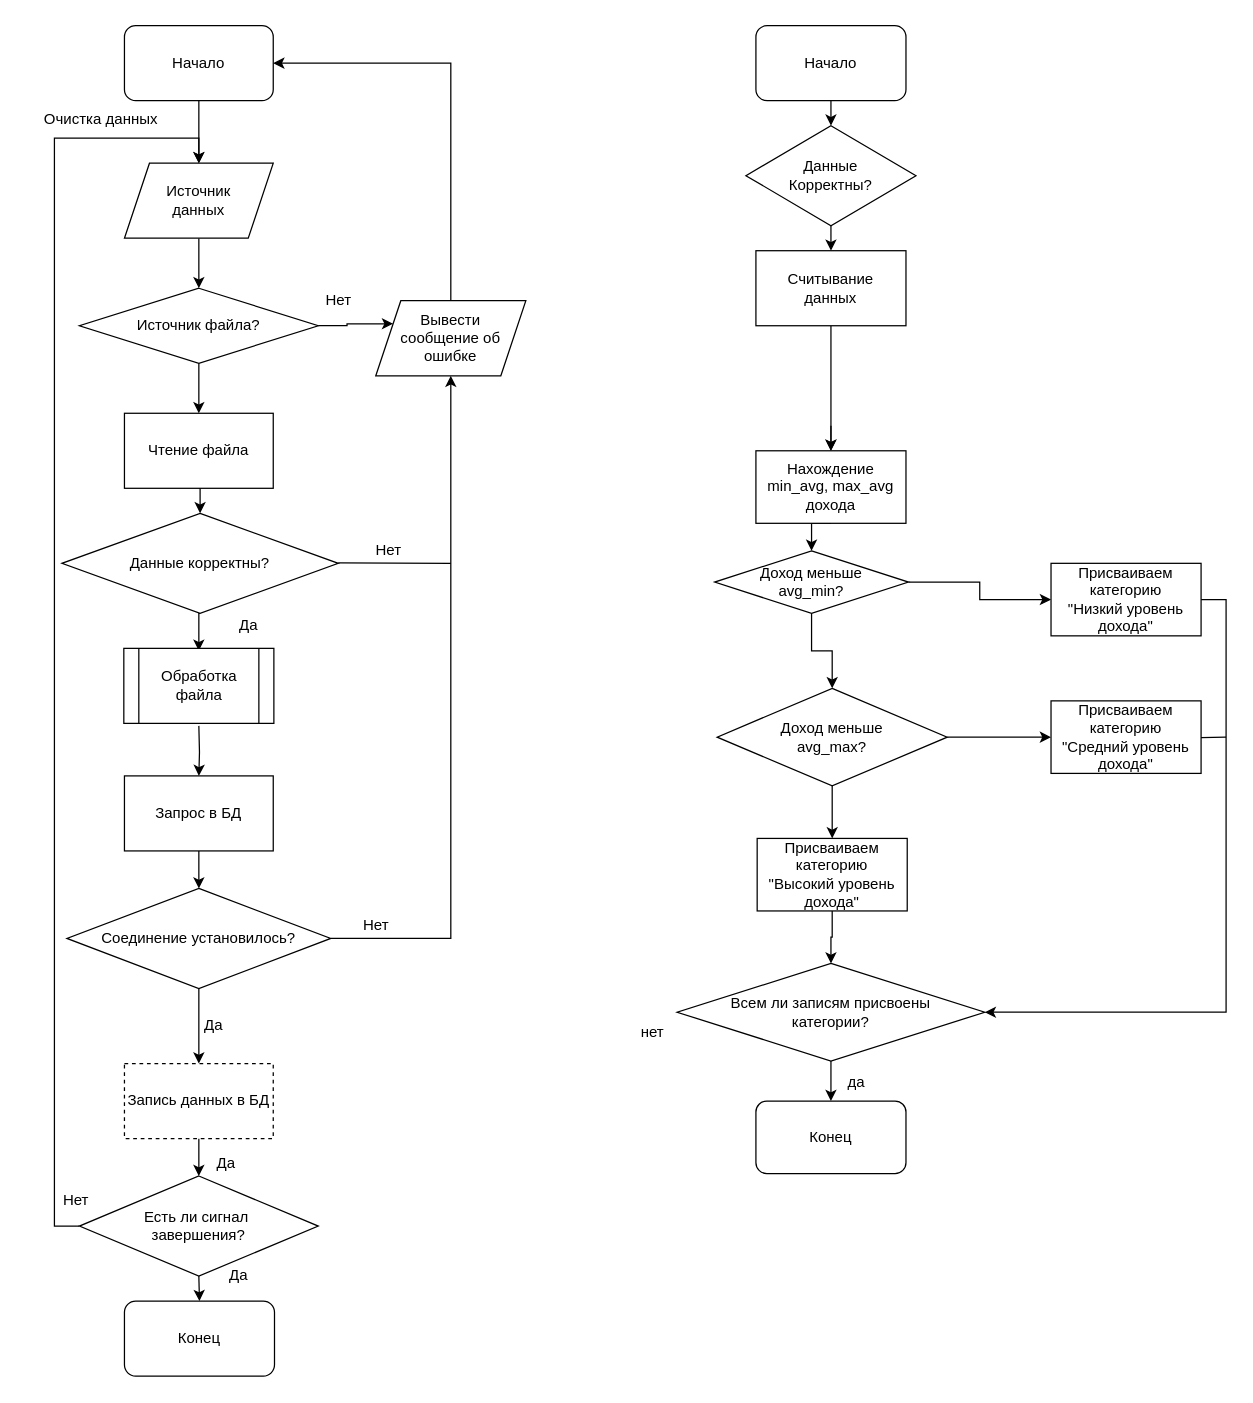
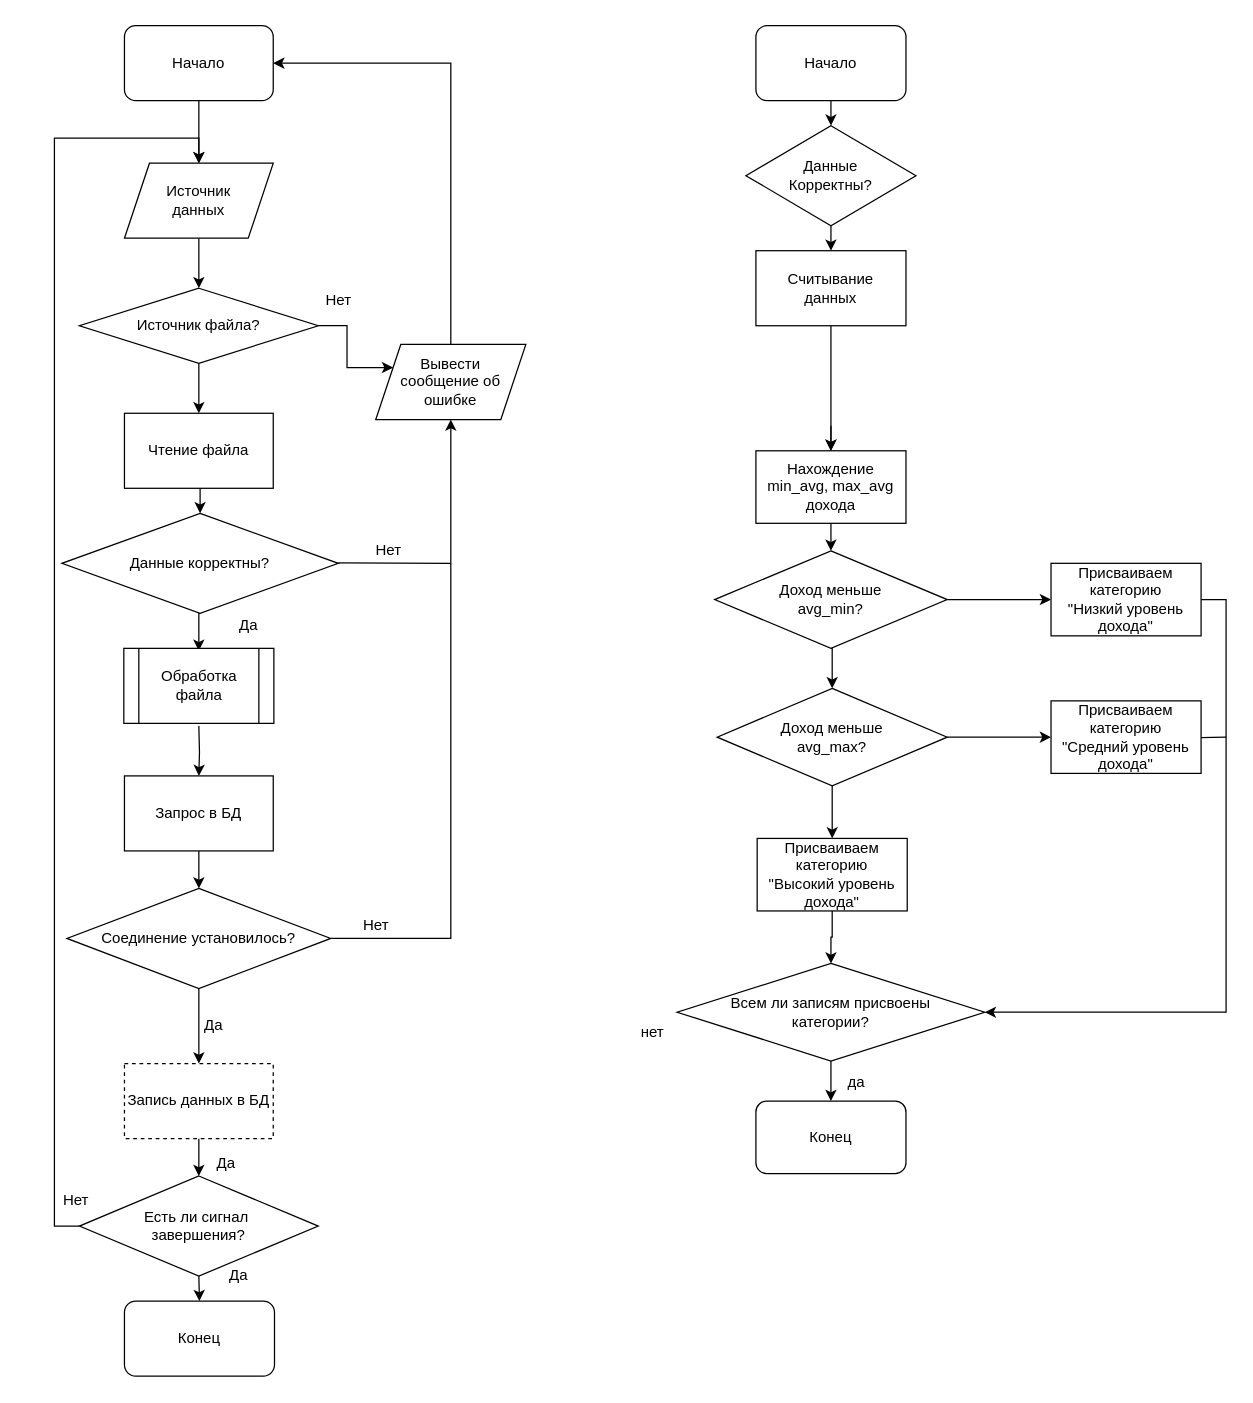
  <mxCell id="0" />
  <mxCell id="1" parent="0" />
  <mxCell id="2" style="edgeStyle=orthogonalEdgeStyle;rounded=0;orthogonalLoop=1;jettySize=auto;html=1;exitX=0.5;exitY=1;exitDx=0;exitDy=0;entryX=0.5;entryY=0;entryDx=0;entryDy=0;" parent="1" source="3" target="5" edge="1"><mxGeometry relative="1" as="geometry" /></mxCell>
  <mxCell id="3" value="Начало" style="rounded=1;whiteSpace=wrap;html=1;" parent="1" vertex="1"><mxGeometry x="604" width="120" height="60" as="geometry" y="20" /></mxCell>
  <mxCell id="4" style="edgeStyle=orthogonalEdgeStyle;rounded=0;orthogonalLoop=1;jettySize=auto;html=1;exitX=0.5;exitY=1;exitDx=0;exitDy=0;entryX=0.5;entryY=0;entryDx=0;entryDy=0;" parent="1" source="5" target="7" edge="1"><mxGeometry relative="1" as="geometry" /></mxCell>
  <mxCell id="5" value="Данные&lt;br&gt;Корректны?" style="rhombus;whiteSpace=wrap;html=1;" parent="1" vertex="1"><mxGeometry x="596" y="100" width="136" height="80" as="geometry" /></mxCell>
  <mxCell id="6" style="edgeStyle=orthogonalEdgeStyle;rounded=0;orthogonalLoop=1;jettySize=auto;html=1;exitX=0.5;exitY=1;exitDx=0;exitDy=0;entryX=0.5;entryY=0;entryDx=0;entryDy=0;" edge="1" parent="1" source="7" target="10"><mxGeometry relative="1" as="geometry" /></mxCell>
  <mxCell id="7" value="Считывание&lt;br&gt;данных" style="rounded=0;whiteSpace=wrap;html=1;" parent="1" vertex="1"><mxGeometry x="604" y="200" width="120" height="60" as="geometry" /></mxCell>
  <mxCell id="8" style="edgeStyle=orthogonalEdgeStyle;rounded=0;orthogonalLoop=1;jettySize=auto;html=1;exitX=0.5;exitY=1;exitDx=0;exitDy=0;entryX=0.5;entryY=0;entryDx=0;entryDy=0;" parent="1" target="10" edge="1"><mxGeometry relative="1" as="geometry"><mxPoint x="664" y="340" as="sourcePoint" /></mxGeometry></mxCell>
  <mxCell id="9" style="edgeStyle=orthogonalEdgeStyle;rounded=0;orthogonalLoop=1;jettySize=auto;html=1;exitX=0.5;exitY=1;exitDx=0;exitDy=0;entryX=0.5;entryY=0;entryDx=0;entryDy=0;" parent="1" source="10" target="13" edge="1"><mxGeometry relative="1" as="geometry" /></mxCell>
  <mxCell id="10" value="Нахождение&lt;br&gt;min_avg, max_avg&lt;br&gt;дохода" style="rounded=0;whiteSpace=wrap;html=1;" parent="1" vertex="1"><mxGeometry x="604" y="360" width="120" height="58" as="geometry" /></mxCell>
  <mxCell id="11" style="edgeStyle=orthogonalEdgeStyle;rounded=0;orthogonalLoop=1;jettySize=auto;html=1;exitX=1;exitY=0.5;exitDx=0;exitDy=0;entryX=0;entryY=0.5;entryDx=0;entryDy=0;" parent="1" source="13" target="23" edge="1"><mxGeometry relative="1" as="geometry" /></mxCell>
  <mxCell id="12" style="edgeStyle=orthogonalEdgeStyle;rounded=0;orthogonalLoop=1;jettySize=auto;html=1;exitX=0.5;exitY=1;exitDx=0;exitDy=0;entryX=0.5;entryY=0;entryDx=0;entryDy=0;" parent="1" source="13" target="16" edge="1"><mxGeometry relative="1" as="geometry" /></mxCell>
- <mxCell id="13" value="Доход меньше&lt;br&gt;avg_min?" style="rhombus;whiteSpace=wrap;html=1;" parent="1" vertex="1"><mxGeometry x="571" y="440" width="155" height="50" as="geometry" /></mxCell>
+ <mxCell id="13" value="Доход меньше&lt;br&gt;avg_min?" style="rhombus;whiteSpace=wrap;html=1;" parent="1" vertex="1"><mxGeometry x="571" y="440" width="186" height="78" as="geometry" /></mxCell>
  <mxCell id="14" style="edgeStyle=orthogonalEdgeStyle;rounded=0;orthogonalLoop=1;jettySize=auto;html=1;exitX=1;exitY=0.5;exitDx=0;exitDy=0;entryX=0;entryY=0.5;entryDx=0;entryDy=0;" parent="1" source="16" target="24" edge="1"><mxGeometry relative="1" as="geometry" /></mxCell>
  <mxCell id="15" style="edgeStyle=orthogonalEdgeStyle;rounded=0;orthogonalLoop=1;jettySize=auto;html=1;exitX=0.5;exitY=1;exitDx=0;exitDy=0;entryX=0.5;entryY=0;entryDx=0;entryDy=0;" parent="1" source="16" target="18" edge="1"><mxGeometry relative="1" as="geometry" /></mxCell>
  <mxCell id="16" value="Доход меньше&lt;br&gt;avg_max?" style="rhombus;whiteSpace=wrap;html=1;" parent="1" vertex="1"><mxGeometry x="573" y="550" width="184" height="78" as="geometry" /></mxCell>
  <mxCell id="17" style="edgeStyle=orthogonalEdgeStyle;rounded=0;orthogonalLoop=1;jettySize=auto;html=1;exitX=0.5;exitY=1;exitDx=0;exitDy=0;entryX=0.5;entryY=0;entryDx=0;entryDy=0;" parent="1" source="18" target="20" edge="1"><mxGeometry relative="1" as="geometry" /></mxCell>
  <mxCell id="18" value="Присваиваем категорию&lt;br&gt;&quot;Высокий уровень дохода&quot;" style="rounded=0;whiteSpace=wrap;html=1;" parent="1" vertex="1"><mxGeometry x="605" y="670" width="120" height="58" as="geometry" /></mxCell>
  <mxCell id="19" style="edgeStyle=orthogonalEdgeStyle;rounded=0;orthogonalLoop=1;jettySize=auto;html=1;exitX=0.5;exitY=1;exitDx=0;exitDy=0;entryX=0.5;entryY=0;entryDx=0;entryDy=0;" parent="1" source="20" target="21" edge="1"><mxGeometry relative="1" as="geometry" /></mxCell>
  <mxCell id="20" value="Всем ли записям присвоены&lt;br&gt;категории?" style="rhombus;whiteSpace=wrap;html=1;" parent="1" vertex="1"><mxGeometry x="541" y="770" width="246" height="78" as="geometry" /></mxCell>
  <mxCell id="21" value="Конец" style="rounded=1;whiteSpace=wrap;html=1;" parent="1" vertex="1"><mxGeometry x="604" y="880" width="120" height="58" as="geometry" /></mxCell>
  <mxCell id="22" style="edgeStyle=orthogonalEdgeStyle;rounded=0;orthogonalLoop=1;jettySize=auto;html=1;exitX=1;exitY=0.5;exitDx=0;exitDy=0;entryX=1;entryY=0.5;entryDx=0;entryDy=0;" parent="1" source="23" target="20" edge="1"><mxGeometry relative="1" as="geometry" /></mxCell>
  <mxCell id="23" value="Присваиваем категорию&lt;br&gt;&quot;Низкий уровень дохода&quot;" style="rounded=0;whiteSpace=wrap;html=1;" parent="1" vertex="1"><mxGeometry x="840" y="450" width="120" height="58" as="geometry" /></mxCell>
  <mxCell id="24" value="Присваиваем категорию&lt;br&gt;&quot;Средний уровень дохода&quot;" style="rounded=0;whiteSpace=wrap;html=1;" parent="1" vertex="1"><mxGeometry x="840" y="560" width="120" height="58" as="geometry" /></mxCell>
  <mxCell id="25" value="" style="endArrow=none;html=1;rounded=0;" parent="1" edge="1"><mxGeometry width="50" height="50" relative="1" as="geometry"><mxPoint x="960" y="589.44" as="sourcePoint" /><mxPoint x="980" y="589" as="targetPoint" /></mxGeometry></mxCell>
  <mxCell id="26" value="да" style="text;html=1;align=center;verticalAlign=middle;resizable=0;points=[];autosize=1;strokeColor=none;fillColor=none;" parent="1" vertex="1"><mxGeometry x="664" y="850" width="40" height="30" as="geometry" /></mxCell>
  <mxCell id="27" value="нет" style="text;html=1;align=center;verticalAlign=middle;resizable=0;points=[];autosize=1;strokeColor=none;fillColor=none;" parent="1" vertex="1"><mxGeometry x="501" y="810" width="40" height="30" as="geometry" /></mxCell>
  <mxCell id="28" style="edgeStyle=orthogonalEdgeStyle;rounded=0;orthogonalLoop=1;jettySize=auto;html=1;exitX=0.5;exitY=1;exitDx=0;exitDy=0;entryX=0.5;entryY=0;entryDx=0;entryDy=0;" parent="1" source="29" target="31" edge="1"><mxGeometry relative="1" as="geometry" /></mxCell>
  <mxCell id="29" value="Начало" style="rounded=1;whiteSpace=wrap;html=1;" parent="1" vertex="1"><mxGeometry x="99" width="119" height="60" as="geometry" y="20" /></mxCell>
  <mxCell id="30" style="edgeStyle=orthogonalEdgeStyle;rounded=0;orthogonalLoop=1;jettySize=auto;html=1;exitX=0.5;exitY=1;exitDx=0;exitDy=0;entryX=0.5;entryY=0;entryDx=0;entryDy=0;" parent="1" source="31" target="34" edge="1"><mxGeometry relative="1" as="geometry" /></mxCell>
  <mxCell id="31" value="Источник&lt;br&gt;данных" style="shape=parallelogram;perimeter=parallelogramPerimeter;whiteSpace=wrap;html=1;fixedSize=1;" parent="1" vertex="1"><mxGeometry x="99" y="130" width="119" height="60" as="geometry" /></mxCell>
  <mxCell id="32" style="edgeStyle=orthogonalEdgeStyle;rounded=0;orthogonalLoop=1;jettySize=auto;html=1;exitX=0.5;exitY=1;exitDx=0;exitDy=0;entryX=0.5;entryY=0;entryDx=0;entryDy=0;" parent="1" source="34" target="36" edge="1"><mxGeometry relative="1" as="geometry" /></mxCell>
  <mxCell id="33" style="edgeStyle=orthogonalEdgeStyle;rounded=0;orthogonalLoop=1;jettySize=auto;html=1;exitX=1;exitY=0.5;exitDx=0;exitDy=0;entryX=0;entryY=0.25;entryDx=0;entryDy=0;" parent="1" source="34" target="52" edge="1"><mxGeometry relative="1" as="geometry" /></mxCell>
  <mxCell id="34" value="Источник файла?" style="rhombus;whiteSpace=wrap;html=1;" parent="1" vertex="1"><mxGeometry x="63" y="230" width="191" height="60" as="geometry" /></mxCell>
  <mxCell id="35" style="edgeStyle=orthogonalEdgeStyle;rounded=0;orthogonalLoop=1;jettySize=auto;html=1;exitX=0.5;exitY=1;exitDx=0;exitDy=0;entryX=0.5;entryY=0;entryDx=0;entryDy=0;" parent="1" source="36" target="38" edge="1"><mxGeometry relative="1" as="geometry" /></mxCell>
  <mxCell id="36" value="Чтение файла" style="rounded=0;whiteSpace=wrap;html=1;" parent="1" vertex="1"><mxGeometry x="99" y="330" width="119" height="60" as="geometry" /></mxCell>
  <mxCell id="37" style="edgeStyle=orthogonalEdgeStyle;rounded=0;orthogonalLoop=1;jettySize=auto;html=1;exitX=0.5;exitY=1;exitDx=0;exitDy=0;entryX=0.5;entryY=0;entryDx=0;entryDy=0;" parent="1" source="38" edge="1"><mxGeometry relative="1" as="geometry"><mxPoint x="158.5" y="520" as="targetPoint" /></mxGeometry></mxCell>
  <mxCell id="38" value="Данные корректны?" style="rhombus;whiteSpace=wrap;html=1;" parent="1" vertex="1"><mxGeometry x="49" y="410" width="221" height="80" as="geometry" /></mxCell>
  <mxCell id="39" style="edgeStyle=orthogonalEdgeStyle;rounded=0;orthogonalLoop=1;jettySize=auto;html=1;exitX=0.5;exitY=1;exitDx=0;exitDy=0;entryX=0.5;entryY=0;entryDx=0;entryDy=0;" parent="1" target="41" edge="1"><mxGeometry relative="1" as="geometry"><mxPoint x="158.5" y="580" as="sourcePoint" /></mxGeometry></mxCell>
  <mxCell id="40" style="edgeStyle=orthogonalEdgeStyle;rounded=0;orthogonalLoop=1;jettySize=auto;html=1;exitX=0.5;exitY=1;exitDx=0;exitDy=0;entryX=0.5;entryY=0;entryDx=0;entryDy=0;" parent="1" source="41" target="44" edge="1"><mxGeometry relative="1" as="geometry" /></mxCell>
  <mxCell id="41" value="Запрос в БД" style="rounded=0;whiteSpace=wrap;html=1;" parent="1" vertex="1"><mxGeometry x="99" y="620" width="119" height="60" as="geometry" /></mxCell>
  <mxCell id="42" style="edgeStyle=orthogonalEdgeStyle;rounded=0;orthogonalLoop=1;jettySize=auto;html=1;exitX=0.5;exitY=1;exitDx=0;exitDy=0;" parent="1" source="44" target="46" edge="1"><mxGeometry relative="1" as="geometry" /></mxCell>
  <mxCell id="43" style="edgeStyle=orthogonalEdgeStyle;rounded=0;orthogonalLoop=1;jettySize=auto;html=1;exitX=1;exitY=0.5;exitDx=0;exitDy=0;entryX=0.5;entryY=1;entryDx=0;entryDy=0;" parent="1" source="44" target="52" edge="1"><mxGeometry relative="1" as="geometry" /></mxCell>
  <mxCell id="44" value="Соединение установилось?" style="rhombus;whiteSpace=wrap;html=1;" parent="1" vertex="1"><mxGeometry x="53" y="710" width="211" height="80" as="geometry" /></mxCell>
  <mxCell id="45" style="edgeStyle=orthogonalEdgeStyle;rounded=0;orthogonalLoop=1;jettySize=auto;html=1;exitX=0.5;exitY=1;exitDx=0;exitDy=0;entryX=0.5;entryY=0;entryDx=0;entryDy=0;" parent="1" source="46" target="49" edge="1"><mxGeometry relative="1" as="geometry" /></mxCell>
  <mxCell id="46" value="Запись данных в БД" style="rounded=0;whiteSpace=wrap;html=1;dashed=1;" parent="1" vertex="1"><mxGeometry x="99" y="850" width="119" height="60" as="geometry" /></mxCell>
  <mxCell id="47" style="edgeStyle=orthogonalEdgeStyle;rounded=0;orthogonalLoop=1;jettySize=auto;html=1;exitX=0.5;exitY=1;exitDx=0;exitDy=0;entryX=0.5;entryY=0;entryDx=0;entryDy=0;" parent="1" source="49" target="50" edge="1"><mxGeometry relative="1" as="geometry" /></mxCell>
  <mxCell id="48" style="edgeStyle=orthogonalEdgeStyle;rounded=0;orthogonalLoop=1;jettySize=auto;html=1;exitX=0;exitY=0.5;exitDx=0;exitDy=0;entryX=0.5;entryY=0;entryDx=0;entryDy=0;" edge="1" parent="1" source="49" target="31"><mxGeometry relative="1" as="geometry"><Array as="points"><mxPoint x="43" y="980" /><mxPoint x="43" y="110" /><mxPoint x="159" y="110" /></Array></mxGeometry></mxCell>
  <mxCell id="49" value="Есть ли сигнал&amp;nbsp;&lt;br&gt;завершения?" style="rhombus;whiteSpace=wrap;html=1;" parent="1" vertex="1"><mxGeometry x="63" y="940" width="191" height="80" as="geometry" /></mxCell>
  <mxCell id="50" value="Конец" style="rounded=1;whiteSpace=wrap;html=1;" parent="1" vertex="1"><mxGeometry x="99" y="1040" width="120" height="60" as="geometry" /></mxCell>
  <mxCell id="51" style="edgeStyle=orthogonalEdgeStyle;rounded=0;orthogonalLoop=1;jettySize=auto;html=1;exitX=0.5;exitY=0;exitDx=0;exitDy=0;entryX=1;entryY=0.5;entryDx=0;entryDy=0;" parent="1" source="52" target="29" edge="1"><mxGeometry relative="1" as="geometry" /></mxCell>
- <mxCell id="52" value="Вывести&lt;br&gt;&amp;nbsp;сообщение об&amp;nbsp;&lt;br&gt;ошибке" style="shape=parallelogram;perimeter=parallelogramPerimeter;whiteSpace=wrap;html=1;fixedSize=1;" parent="1" vertex="1"><mxGeometry x="300" y="240" width="120" height="60" as="geometry" /></mxCell>
+ <mxCell id="52" value="Вывести&lt;br&gt;&amp;nbsp;сообщение об&amp;nbsp;&lt;br&gt;ошибке" style="shape=parallelogram;perimeter=parallelogramPerimeter;whiteSpace=wrap;html=1;fixedSize=1;" parent="1" vertex="1"><mxGeometry x="300" y="275" width="120" height="60" as="geometry" /></mxCell>
  <mxCell id="53" value="" style="endArrow=none;html=1;rounded=0;" parent="1" edge="1"><mxGeometry width="50" height="50" relative="1" as="geometry"><mxPoint x="270" y="449.67" as="sourcePoint" /><mxPoint x="360" y="450" as="targetPoint" /></mxGeometry></mxCell>
  <mxCell id="54" value="Нет" style="text;html=1;align=center;verticalAlign=middle;resizable=0;points=[];autosize=1;strokeColor=none;fillColor=none;" parent="1" vertex="1"><mxGeometry y="225" width="40" height="30" as="geometry" x="250" /></mxCell>
  <mxCell id="55" value="Нет" style="text;html=1;align=center;verticalAlign=middle;resizable=0;points=[];autosize=1;strokeColor=none;fillColor=none;" parent="1" vertex="1"><mxGeometry x="290" y="425" width="40" height="30" as="geometry" /></mxCell>
  <mxCell id="56" value="Да" style="text;html=1;align=center;verticalAlign=middle;resizable=0;points=[];autosize=1;strokeColor=none;fillColor=none;" parent="1" vertex="1"><mxGeometry x="178" y="485" width="40" height="30" as="geometry" /></mxCell>
  <mxCell id="57" value="Нет" style="text;html=1;align=center;verticalAlign=middle;resizable=0;points=[];autosize=1;strokeColor=none;fillColor=none;" parent="1" vertex="1"><mxGeometry x="280" y="725" width="40" height="30" as="geometry" /></mxCell>
  <mxCell id="58" value="Да" style="text;html=1;align=center;verticalAlign=middle;resizable=0;points=[];autosize=1;strokeColor=none;fillColor=none;" parent="1" vertex="1"><mxGeometry x="150" y="805" width="40" height="30" as="geometry" /></mxCell>
  <mxCell id="59" value="Да" style="text;html=1;align=center;verticalAlign=middle;resizable=0;points=[];autosize=1;strokeColor=none;fillColor=none;" parent="1" vertex="1"><mxGeometry x="160" y="915" width="40" height="30" as="geometry" /></mxCell>
  <mxCell id="60" value="Да" style="text;html=1;align=center;verticalAlign=middle;resizable=0;points=[];autosize=1;strokeColor=none;fillColor=none;" parent="1" vertex="1"><mxGeometry x="170" y="1005" width="40" height="30" as="geometry" /></mxCell>
  <mxCell id="61" value="Нет" style="text;html=1;align=center;verticalAlign=middle;resizable=0;points=[];autosize=1;strokeColor=none;fillColor=none;" parent="1" vertex="1"><mxGeometry x="40" y="945" width="40" height="30" as="geometry" /></mxCell>
- <mxCell id="62" value="Очистка данных" style="text;html=1;align=center;verticalAlign=middle;resizable=0;points=[];autosize=1;strokeColor=none;fillColor=none;" vertex="1" parent="1"><mxGeometry x="20" y="80" width="120" height="30" as="geometry" /></mxCell>
  <mxCell id="63" value="Обработка файла" style="shape=process;whiteSpace=wrap;html=1;backgroundOutline=1;" vertex="1" parent="1"><mxGeometry x="98.5" y="518" width="120" height="60" as="geometry" /></mxCell>
